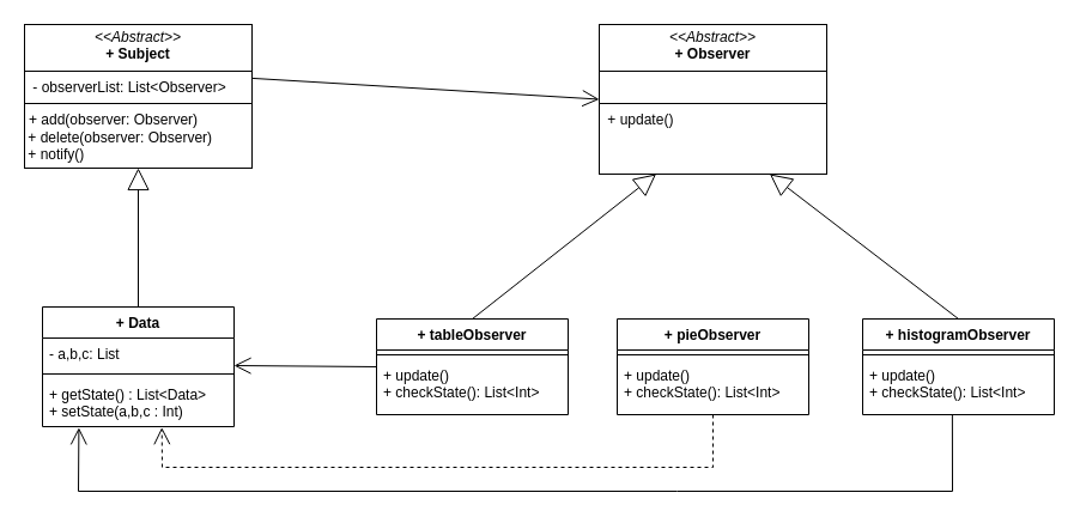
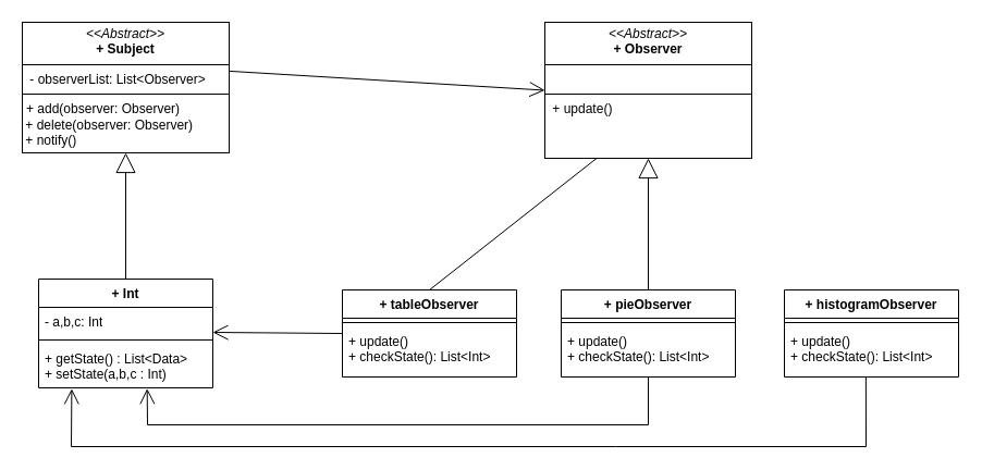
  <mxCell id="0" />
  <mxCell id="1" parent="0" />
  <mxCell id="2" value="+ tableObserver" style="swimlane;fontStyle=1;align=center;verticalAlign=top;childLayout=stackLayout;horizontal=1;startSize=26;horizontalStack=0;resizeParent=1;resizeParentMax=0;resizeLast=0;collapsible=1;marginBottom=0;whiteSpace=wrap;html=1;" vertex="1" parent="1"><mxGeometry x="314" y="266" width="160" height="80" as="geometry" /></mxCell>
  <mxCell id="3" value="" style="line;strokeWidth=1;fillColor=none;align=left;verticalAlign=middle;spacingTop=-1;spacingLeft=3;spacingRight=3;rotatable=0;labelPosition=right;points=[];portConstraint=eastwest;strokeColor=inherit;" vertex="1" parent="2"><mxGeometry y="26" width="160" height="8" as="geometry" /></mxCell>
  <mxCell id="4" value="+ update()&lt;div&gt;+ checkState(&lt;span style=&quot;background-color: transparent; color: light-dark(rgb(0, 0, 0), rgb(255, 255, 255));&quot;&gt;): List&amp;lt;Int&amp;gt;&lt;/span&gt;&lt;/div&gt;" style="text;strokeColor=none;fillColor=none;align=left;verticalAlign=top;spacingLeft=4;spacingRight=4;overflow=hidden;rotatable=0;points=[[0,0.5],[1,0.5]];portConstraint=eastwest;whiteSpace=wrap;html=1;" vertex="1" parent="2"><mxGeometry y="34" width="160" height="46" as="geometry" /></mxCell>
- <mxCell id="5" value="+ Data" style="swimlane;fontStyle=1;align=center;verticalAlign=top;childLayout=stackLayout;horizontal=1;startSize=26;horizontalStack=0;resizeParent=1;resizeParentMax=0;resizeLast=0;collapsible=1;marginBottom=0;whiteSpace=wrap;html=1;" vertex="1" parent="1"><mxGeometry x="35" y="256" width="160" height="100" as="geometry" /></mxCell>
- <mxCell id="6" value="- a,b,c: List" style="text;strokeColor=none;fillColor=none;align=left;verticalAlign=top;spacingLeft=4;spacingRight=4;overflow=hidden;rotatable=0;points=[[0,0.5],[1,0.5]];portConstraint=eastwest;whiteSpace=wrap;html=1;" vertex="1" parent="5"><mxGeometry y="26" width="160" height="26" as="geometry" /></mxCell>
+ <mxCell id="5" value="+ Int" style="swimlane;fontStyle=1;align=center;verticalAlign=top;childLayout=stackLayout;horizontal=1;startSize=26;horizontalStack=0;resizeParent=1;resizeParentMax=0;resizeLast=0;collapsible=1;marginBottom=0;whiteSpace=wrap;html=1;" vertex="1" parent="1"><mxGeometry x="35" y="256" width="160" height="100" as="geometry" /></mxCell>
+ <mxCell id="6" value="- a,b,c: Int" style="text;strokeColor=none;fillColor=none;align=left;verticalAlign=top;spacingLeft=4;spacingRight=4;overflow=hidden;rotatable=0;points=[[0,0.5],[1,0.5]];portConstraint=eastwest;whiteSpace=wrap;html=1;" vertex="1" parent="5"><mxGeometry y="26" width="160" height="26" as="geometry" /></mxCell>
  <mxCell id="7" value="" style="line;strokeWidth=1;fillColor=none;align=left;verticalAlign=middle;spacingTop=-1;spacingLeft=3;spacingRight=3;rotatable=0;labelPosition=right;points=[];portConstraint=eastwest;strokeColor=inherit;" vertex="1" parent="5"><mxGeometry y="52" width="160" height="8" as="geometry" /></mxCell>
  <mxCell id="8" value="+ getState() : List&amp;lt;Data&amp;gt;&lt;div&gt;+ setState(a,b,c : Int)&lt;/div&gt;" style="text;strokeColor=none;fillColor=none;align=left;verticalAlign=top;spacingLeft=4;spacingRight=4;overflow=hidden;rotatable=0;points=[[0,0.5],[1,0.5]];portConstraint=eastwest;whiteSpace=wrap;html=1;" vertex="1" parent="5"><mxGeometry y="60" width="160" height="40" as="geometry" /></mxCell>
  <mxCell id="9" value="" style="endArrow=block;endSize=16;endFill=0;html=1;rounded=0;entryX=0.5;entryY=1;entryDx=0;entryDy=0;exitX=0.5;exitY=0;exitDx=0;exitDy=0;" edge="1" parent="1" source="5" target="11"><mxGeometry width="160" relative="1" as="geometry"><mxPoint x="115" y="340" as="sourcePoint" /><mxPoint x="115" y="160" as="targetPoint" /></mxGeometry></mxCell>
- <mxCell id="10" value="" style="endArrow=block;endSize=16;endFill=0;html=1;rounded=0;entryX=0.25;entryY=1;entryDx=0;entryDy=0;exitX=0.5;exitY=0;exitDx=0;exitDy=0;" edge="1" parent="1" source="2" target="12"><mxGeometry width="160" relative="1" as="geometry"><mxPoint x="374.77" y="360" as="sourcePoint" /><mxPoint x="375" y="260" as="targetPoint" /></mxGeometry></mxCell>
+ <mxCell id="10" value="" style="endArrow=none;endSize=16;endFill=0;html=1;rounded=0;entryX=0.25;entryY=1;entryDx=0;entryDy=0;exitX=0.5;exitY=0;exitDx=0;exitDy=0;" edge="1" parent="1" source="2" target="12"><mxGeometry width="160" relative="1" as="geometry"><mxPoint x="374.77" y="360" as="sourcePoint" /><mxPoint x="375" y="260" as="targetPoint" /></mxGeometry></mxCell>
  <mxCell id="11" value="&lt;p style=&quot;margin:0px;margin-top:4px;text-align:center;&quot;&gt;&lt;i&gt;&amp;lt;&amp;lt;Abstract&amp;gt;&amp;gt;&lt;/i&gt;&lt;br&gt;&lt;b&gt;+ Subject&lt;/b&gt;&lt;/p&gt;&lt;hr size=&quot;1&quot; style=&quot;border-style:solid;&quot;&gt;&lt;p style=&quot;margin:0px;margin-left:4px;&quot;&gt;&amp;nbsp;- observerList: List&amp;lt;Observer&amp;gt;&lt;/p&gt;&lt;hr size=&quot;1&quot; style=&quot;border-style:solid;&quot;&gt;&lt;p style=&quot;margin:0px;margin-left:4px;&quot;&gt;+ add(observer: Observer)&lt;/p&gt;&lt;div&gt;&amp;nbsp;+ delete(observer: Observer)&amp;nbsp;&lt;/div&gt;&lt;div&gt;&amp;nbsp;+ notify()&lt;/div&gt;" style="verticalAlign=top;align=left;overflow=fill;html=1;whiteSpace=wrap;fillColor=none;" vertex="1" parent="1"><mxGeometry x="20" y="20" width="190" height="120" as="geometry" /></mxCell>
  <mxCell id="12" value="&lt;p style=&quot;margin:0px;margin-top:4px;text-align:center;&quot;&gt;&lt;i&gt;&amp;lt;&amp;lt;Abstract&amp;gt;&amp;gt;&lt;/i&gt;&lt;br&gt;&lt;b&gt;+ Observer&lt;/b&gt;&lt;/p&gt;&lt;hr size=&quot;1&quot; style=&quot;border-style:solid;&quot;&gt;&lt;p style=&quot;margin:0px;margin-left:4px;&quot;&gt;&lt;br&gt;&lt;/p&gt;&lt;hr size=&quot;1&quot; style=&quot;border-style:solid;&quot;&gt;&lt;p style=&quot;margin:0px;margin-left:4px;&quot;&gt;&amp;nbsp;+ update()&lt;/p&gt;" style="verticalAlign=top;align=left;overflow=fill;html=1;whiteSpace=wrap;fillColor=none;" vertex="1" parent="1"><mxGeometry x="500" y="20" width="190" height="125" as="geometry" /></mxCell>
  <mxCell id="13" value="" style="endArrow=open;endFill=1;endSize=12;html=1;rounded=0;exitX=0;exitY=0.5;exitDx=0;exitDy=0;" edge="1" parent="1" source="2"><mxGeometry width="160" relative="1" as="geometry"><mxPoint x="175" y="320" as="sourcePoint" /><mxPoint x="195" y="305" as="targetPoint" /></mxGeometry></mxCell>
  <mxCell id="14" value="" style="endArrow=open;endFill=1;endSize=12;html=1;rounded=0;exitX=0.998;exitY=0.374;exitDx=0;exitDy=0;entryX=0;entryY=0.5;entryDx=0;entryDy=0;exitPerimeter=0;" edge="1" parent="1" source="11" target="12"><mxGeometry width="160" relative="1" as="geometry"><mxPoint x="295" y="261" as="sourcePoint" /><mxPoint x="195" y="260" as="targetPoint" /></mxGeometry></mxCell>
  <mxCell id="15" value="+ pieObserver" style="swimlane;fontStyle=1;align=center;verticalAlign=top;childLayout=stackLayout;horizontal=1;startSize=26;horizontalStack=0;resizeParent=1;resizeParentMax=0;resizeLast=0;collapsible=1;marginBottom=0;whiteSpace=wrap;html=1;" vertex="1" parent="1"><mxGeometry x="515" y="266" width="160" height="80" as="geometry" /></mxCell>
  <mxCell id="16" value="" style="line;strokeWidth=1;fillColor=none;align=left;verticalAlign=middle;spacingTop=-1;spacingLeft=3;spacingRight=3;rotatable=0;labelPosition=right;points=[];portConstraint=eastwest;strokeColor=inherit;" vertex="1" parent="15"><mxGeometry y="26" width="160" height="8" as="geometry" /></mxCell>
  <mxCell id="17" value="+ update()&lt;div&gt;+ checkState(&lt;span style=&quot;background-color: transparent; color: light-dark(rgb(0, 0, 0), rgb(255, 255, 255));&quot;&gt;): List&amp;lt;Int&amp;gt;&lt;/span&gt;&lt;/div&gt;" style="text;strokeColor=none;fillColor=none;align=left;verticalAlign=top;spacingLeft=4;spacingRight=4;overflow=hidden;rotatable=0;points=[[0,0.5],[1,0.5]];portConstraint=eastwest;whiteSpace=wrap;html=1;" vertex="1" parent="15"><mxGeometry y="34" width="160" height="46" as="geometry" /></mxCell>
  <mxCell id="18" value="+ histogramObserver" style="swimlane;fontStyle=1;align=center;verticalAlign=top;childLayout=stackLayout;horizontal=1;startSize=26;horizontalStack=0;resizeParent=1;resizeParentMax=0;resizeLast=0;collapsible=1;marginBottom=0;whiteSpace=wrap;html=1;" vertex="1" parent="1"><mxGeometry x="720" y="266" width="160" height="80" as="geometry" /></mxCell>
  <mxCell id="19" value="" style="line;strokeWidth=1;fillColor=none;align=left;verticalAlign=middle;spacingTop=-1;spacingLeft=3;spacingRight=3;rotatable=0;labelPosition=right;points=[];portConstraint=eastwest;strokeColor=inherit;" vertex="1" parent="18"><mxGeometry y="26" width="160" height="8" as="geometry" /></mxCell>
  <mxCell id="20" value="+ update()&lt;div&gt;+ checkState(&lt;span style=&quot;background-color: transparent; color: light-dark(rgb(0, 0, 0), rgb(255, 255, 255));&quot;&gt;): List&amp;lt;Int&amp;gt;&lt;/span&gt;&lt;/div&gt;" style="text;strokeColor=none;fillColor=none;align=left;verticalAlign=top;spacingLeft=4;spacingRight=4;overflow=hidden;rotatable=0;points=[[0,0.5],[1,0.5]];portConstraint=eastwest;whiteSpace=wrap;html=1;" vertex="1" parent="18"><mxGeometry y="34" width="160" height="46" as="geometry" /></mxCell>
- <mxCell id="22" value="" style="endArrow=block;endSize=16;endFill=0;html=1;rounded=0;entryX=0.75;entryY=1;entryDx=0;entryDy=0;exitX=0.5;exitY=0;exitDx=0;exitDy=0;" edge="1" parent="1" source="18" target="12"><mxGeometry width="160" relative="1" as="geometry"><mxPoint x="414" y="286" as="sourcePoint" /><mxPoint x="568" y="130" as="targetPoint" /></mxGeometry></mxCell>
- <mxCell id="23" value="" style="endArrow=open;endFill=1;endSize=12;html=1;rounded=0;exitX=0.5;exitY=1;exitDx=0;exitDy=0;entryX=0.623;entryY=1.017;entryDx=0;entryDy=0;entryPerimeter=0;dashed=1;" edge="1" parent="1" source="15" target="8"><mxGeometry width="160" relative="1" as="geometry"><mxPoint x="605" y="350" as="sourcePoint" /><mxPoint x="135" y="360" as="targetPoint" /><Array as="points"><mxPoint x="595" y="390" /><mxPoint x="135" y="390" /></Array></mxGeometry></mxCell>
+ <mxCell id="21" value="" style="endArrow=block;endSize=16;endFill=0;html=1;rounded=0;entryX=0.5;entryY=1;entryDx=0;entryDy=0;exitX=0.5;exitY=0;exitDx=0;exitDy=0;" edge="1" parent="1" source="15" target="12"><mxGeometry width="160" relative="1" as="geometry"><mxPoint x="404" y="276" as="sourcePoint" /><mxPoint x="558" y="120" as="targetPoint" /></mxGeometry></mxCell>
+ <mxCell id="23" value="" style="endArrow=open;endFill=1;endSize=12;html=1;rounded=0;exitX=0.5;exitY=1;exitDx=0;exitDy=0;entryX=0.623;entryY=1.017;entryDx=0;entryDy=0;entryPerimeter=0;" edge="1" parent="1" source="15" target="8"><mxGeometry width="160" relative="1" as="geometry"><mxPoint x="605" y="350" as="sourcePoint" /><mxPoint x="135" y="360" as="targetPoint" /><Array as="points"><mxPoint x="595" y="390" /><mxPoint x="135" y="390" /></Array></mxGeometry></mxCell>
  <mxCell id="24" value="" style="endArrow=open;endFill=1;endSize=12;html=1;rounded=0;entryX=0.19;entryY=1.021;entryDx=0;entryDy=0;entryPerimeter=0;exitX=0.468;exitY=0.999;exitDx=0;exitDy=0;exitPerimeter=0;" edge="1" parent="1" source="20" target="8"><mxGeometry width="160" relative="1" as="geometry"><mxPoint x="795" y="350" as="sourcePoint" /><mxPoint x="335" y="357" as="targetPoint" /><Array as="points"><mxPoint x="795" y="410" /><mxPoint x="565" y="410" /><mxPoint x="65" y="410" /></Array></mxGeometry></mxCell>
